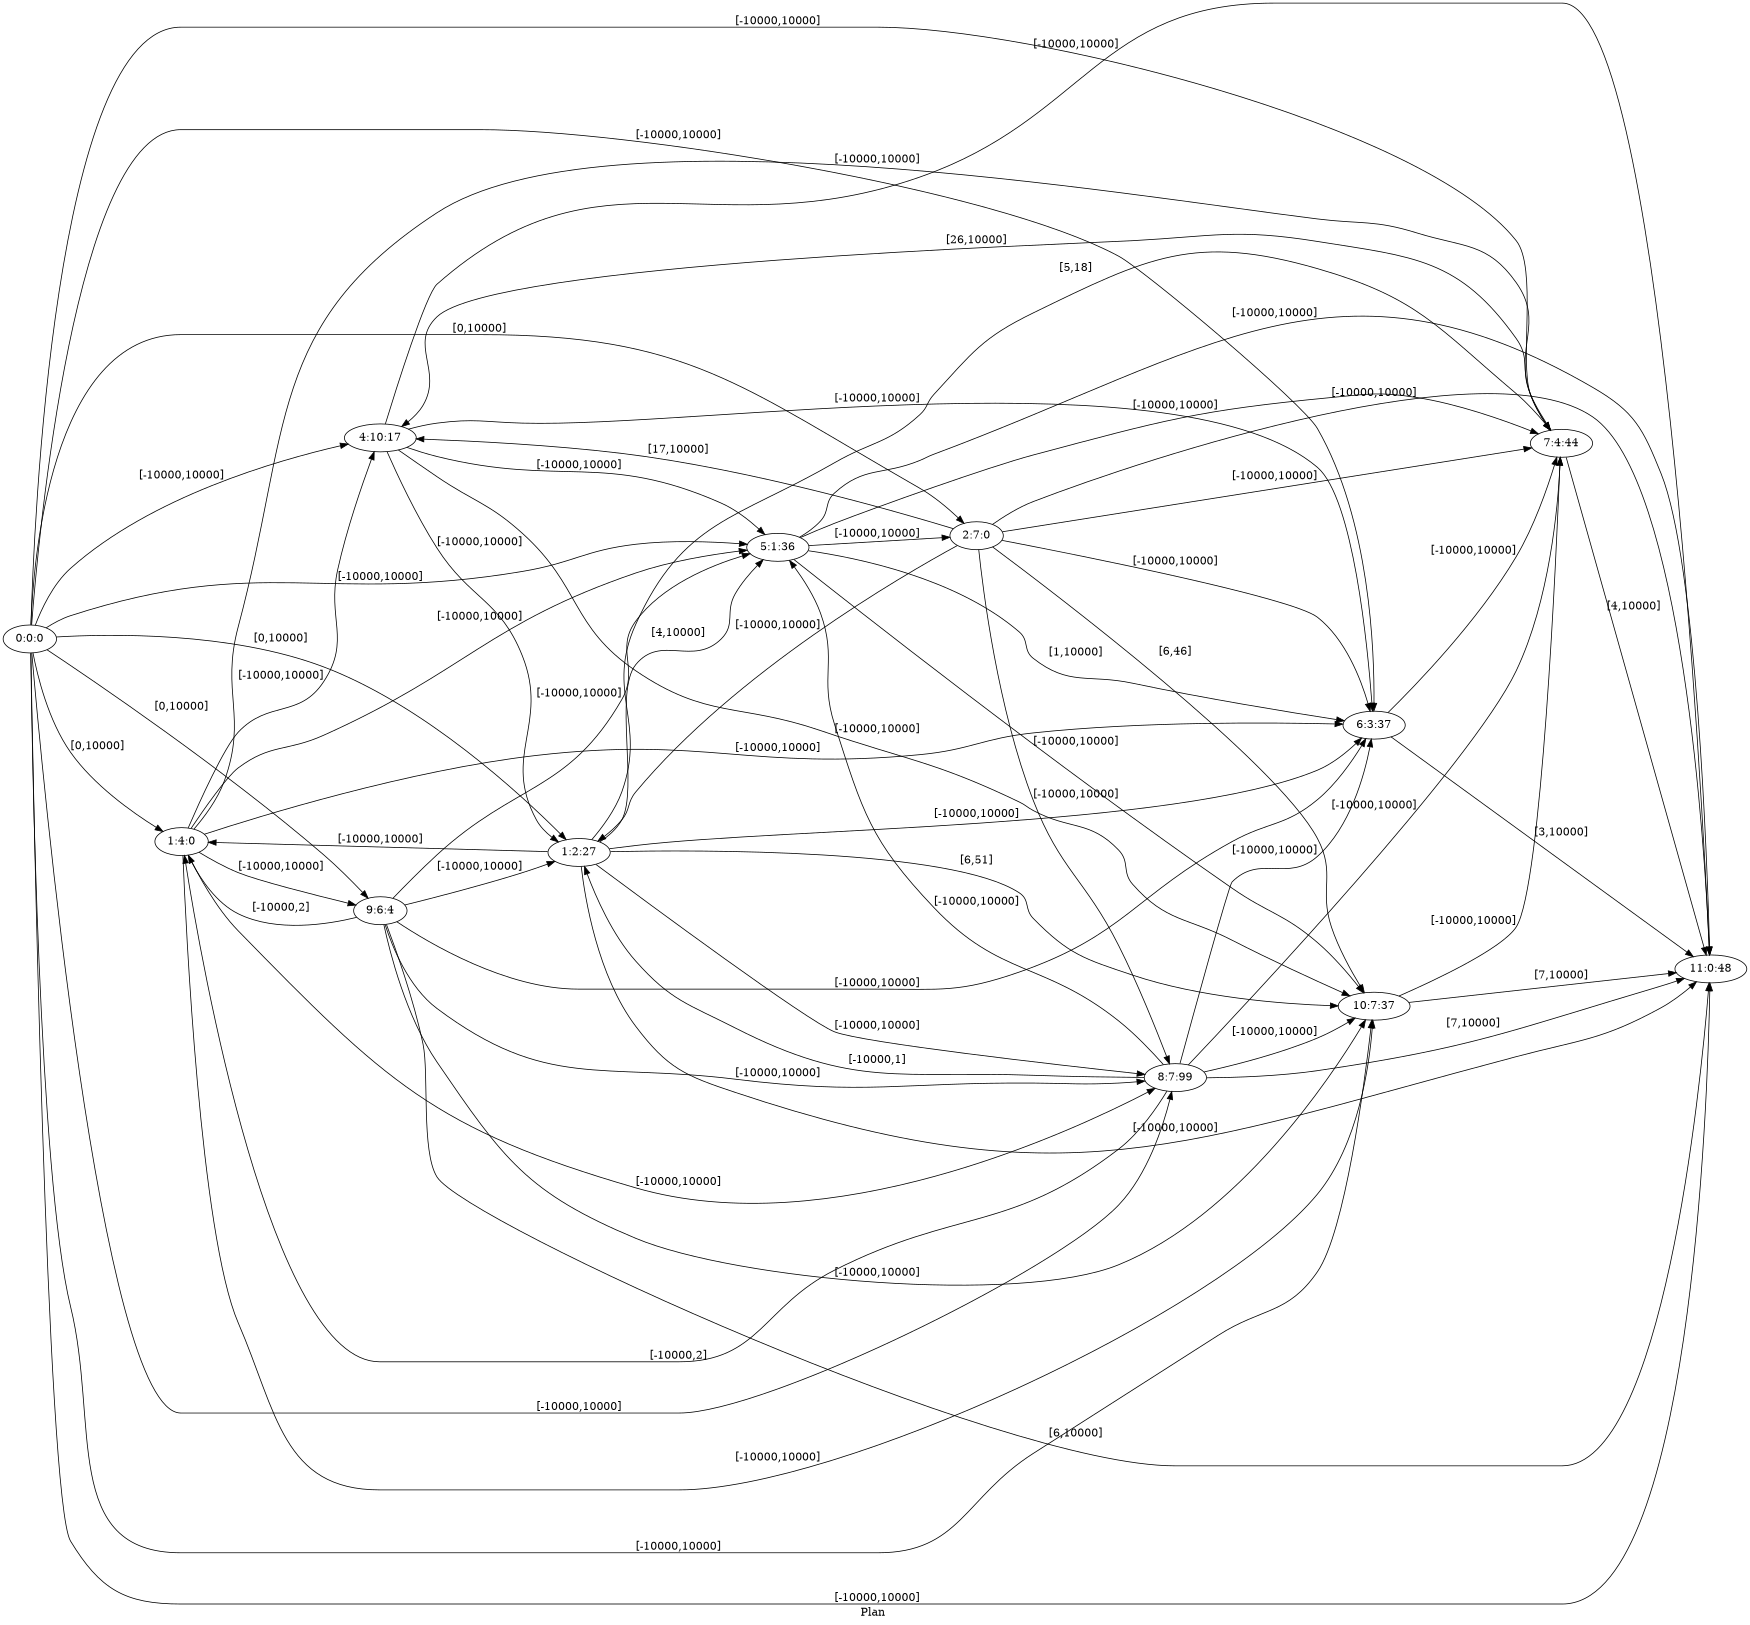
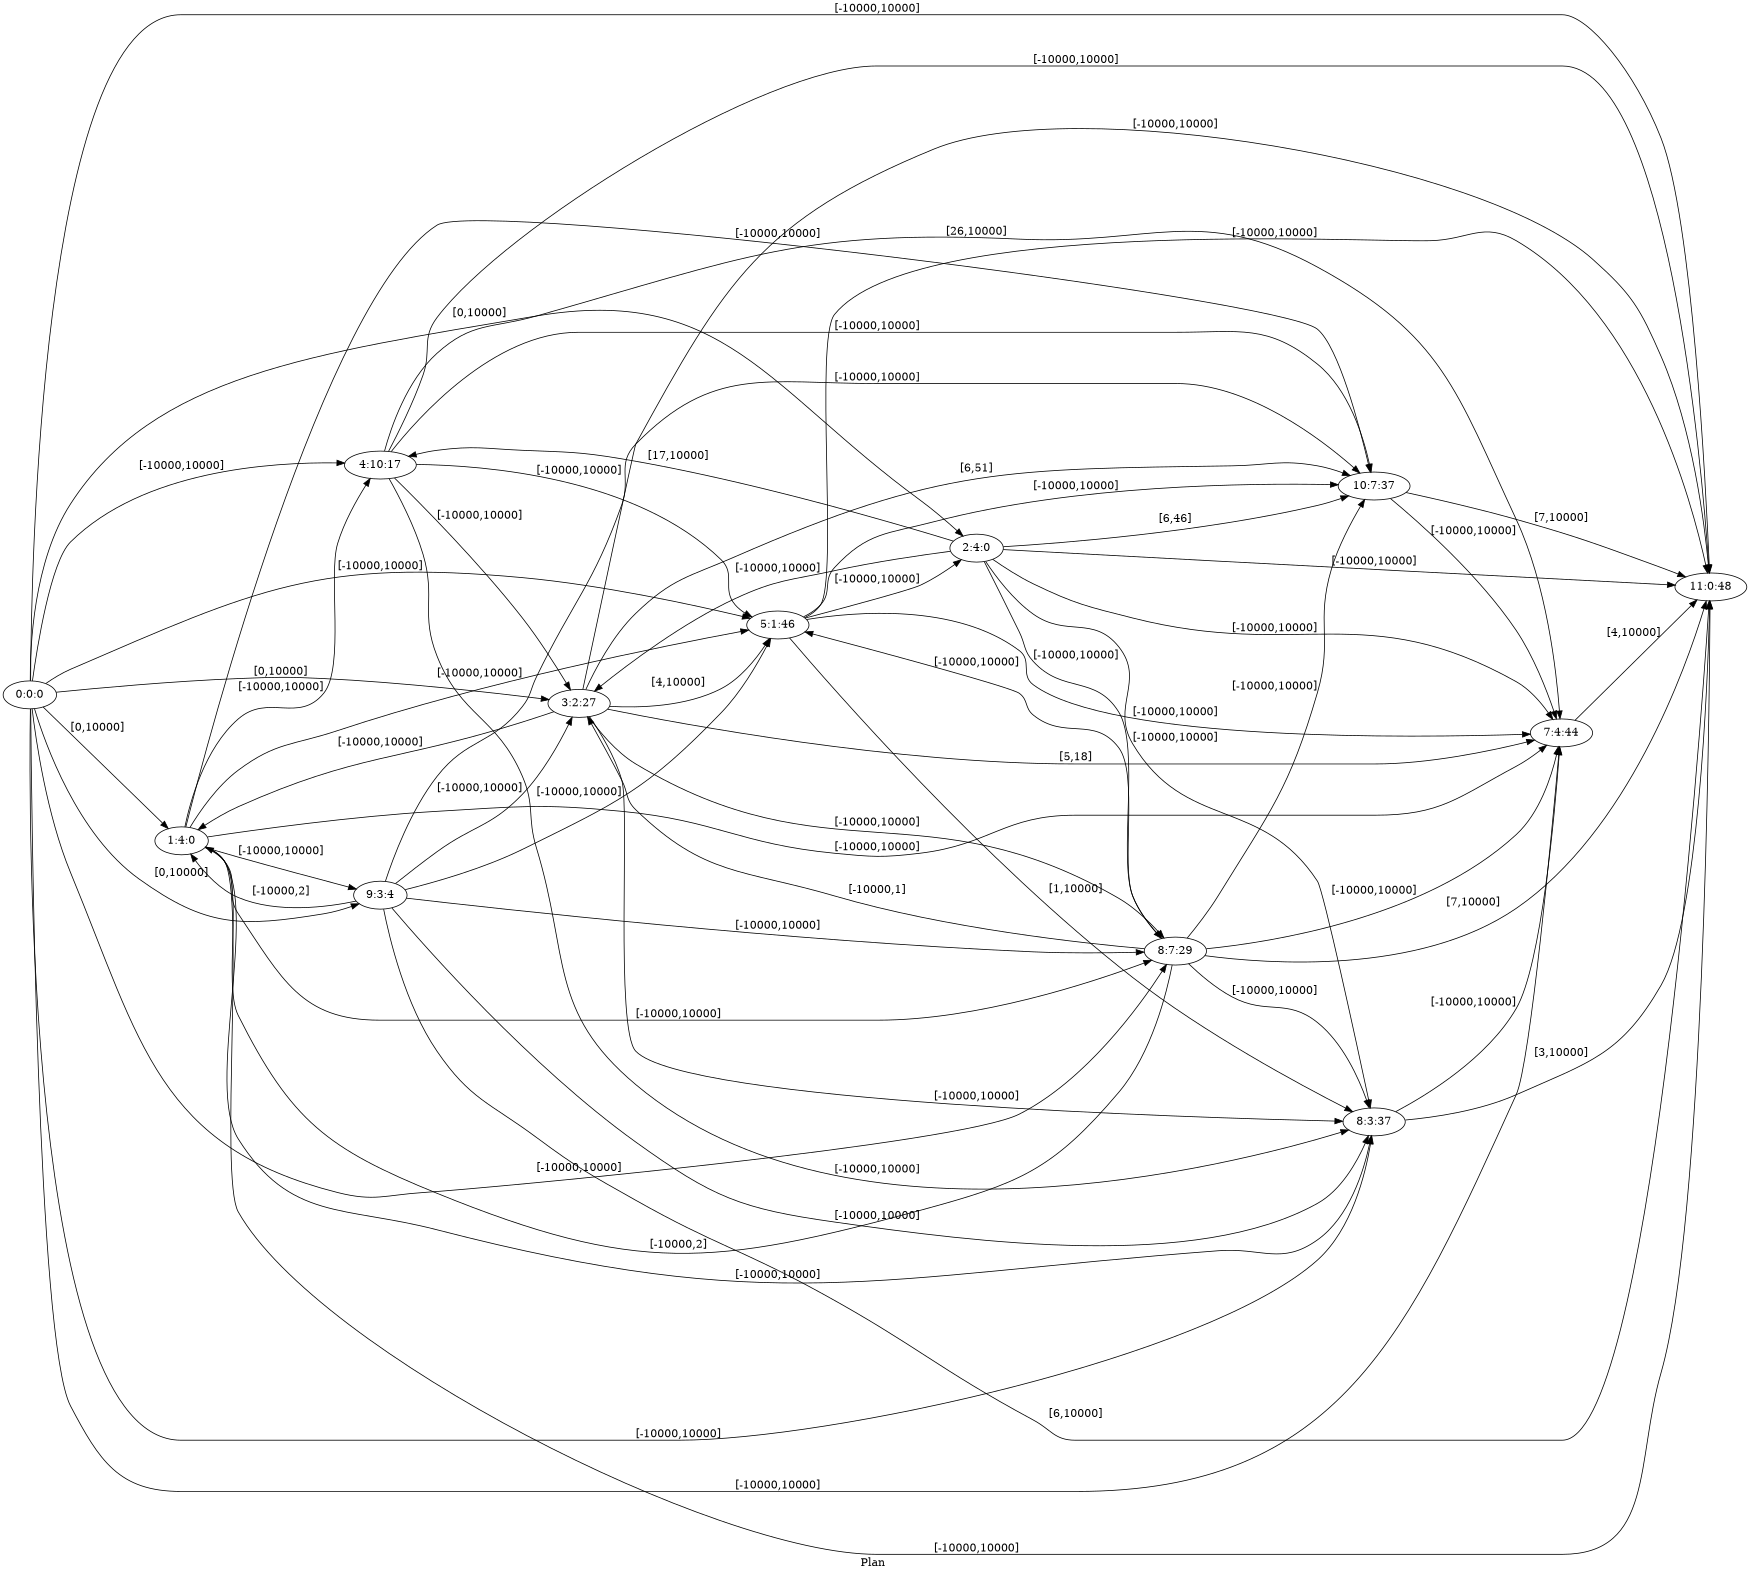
  digraph {
    fldt=0.510701
    label="Plan "
    nodesep=.45
    rankdir=LR
    "0:0:0"
    "1:4:0"
-   "2:7:0"
-   "3:2:27" [label="1:2:27"]
+   "2:7:0" [label="2:4:0"]
+   "3:2:27"
    "4:10:17"
-   "5:1:36"
-   "6:3:37"
+   "5:1:36" [label="5:1:46"]
+   "6:3:37" [label="8:3:37"]
    "7:4:44"
-   "8:7:29" [label="8:7:99"]
-   "9:6:4"
+   "8:7:29"
+   "9:6:4" [label="9:3:4"]
    "10:7:37"
    "11:0:48"
    "0:0:0" -> "1:4:0" [label="[0,10000]"]
    "0:0:0" -> "2:7:0" [label="[0,10000]"]
    "0:0:0" -> "3:2:27" [label="[0,10000]"]
    "0:0:0" -> "4:10:17" [label="[-10000,10000]"]
    "0:0:0" -> "5:1:36" [label="[-10000,10000]"]
    "0:0:0" -> "6:3:37" [label="[-10000,10000]"]
    "0:0:0" -> "7:4:44" [label="[-10000,10000]"]
    "0:0:0" -> "8:7:29" [label="[-10000,10000]"]
    "0:0:0" -> "9:6:4" [label="[0,10000]"]
-   "0:0:0" -> "10:7:37" [label="[-10000,10000]"]
    "0:0:0" -> "11:0:48" [label="[-10000,10000]"]
    "1:4:0" -> "4:10:17" [label="[-10000,10000]"]
    "1:4:0" -> "5:1:36" [label="[-10000,10000]"]
    "1:4:0" -> "6:3:37" [label="[-10000,10000]"]
    "1:4:0" -> "7:4:44" [label="[-10000,10000]"]
    "1:4:0" -> "8:7:29" [label="[-10000,10000]"]
    "1:4:0" -> "9:6:4" [label="[-10000,10000]"]
    "1:4:0" -> "10:7:37" [label="[-10000,10000]"]
+   "1:4:0" -> "11:0:48" [label="[-10000,10000]"]
    "2:7:0" -> "3:2:27" [label="[-10000,10000]"]
    "2:7:0" -> "4:10:17" [label="[17,10000]"]
    "2:7:0" -> "6:3:37" [label="[-10000,10000]"]
    "2:7:0" -> "7:4:44" [label="[-10000,10000]"]
    "2:7:0" -> "8:7:29" [label="[-10000,10000]"]
    "2:7:0" -> "10:7:37" [label="[6,46]"]
    "2:7:0" -> "11:0:48" [label="[-10000,10000]"]
    "3:2:27" -> "1:4:0" [label="[-10000,10000]"]
    "3:2:27" -> "5:1:36" [label="[4,10000]"]
    "3:2:27" -> "6:3:37" [label="[-10000,10000]"]
    "3:2:27" -> "7:4:44" [label="[5,18]"]
    "3:2:27" -> "8:7:29" [label="[-10000,10000]"]
    "3:2:27" -> "10:7:37" [label="[6,51]"]
    "3:2:27" -> "11:0:48" [label="[-10000,10000]"]
    "4:10:17" -> "3:2:27" [label="[-10000,10000]"]
    "4:10:17" -> "5:1:36" [label="[-10000,10000]"]
    "4:10:17" -> "6:3:37" [label="[-10000,10000]"]
-   "7:4:44" -> "4:10:17" [label="[26,10000]"]
+   "4:10:17" -> "7:4:44" [label="[26,10000]"]
    "4:10:17" -> "10:7:37" [label="[-10000,10000]"]
    "4:10:17" -> "11:0:48" [label="[-10000,10000]"]
    "5:1:36" -> "2:7:0" [label="[-10000,10000]"]
    "5:1:36" -> "6:3:37" [label="[1,10000]"]
    "5:1:36" -> "7:4:44" [label="[-10000,10000]"]
    "5:1:36" -> "10:7:37" [label="[-10000,10000]"]
    "5:1:36" -> "11:0:48" [label="[-10000,10000]"]
    "6:3:37" -> "7:4:44" [label="[-10000,10000]"]
    "6:3:37" -> "11:0:48" [label="[3,10000]"]
    "7:4:44" -> "11:0:48" [label="[4,10000]"]
    "8:7:29" -> "1:4:0" [label="[-10000,2]"]
    "8:7:29" -> "3:2:27" [label="[-10000,1]"]
    "8:7:29" -> "5:1:36" [label="[-10000,10000]"]
    "8:7:29" -> "6:3:37" [label="[-10000,10000]"]
    "8:7:29" -> "7:4:44" [label="[-10000,10000]"]
    "8:7:29" -> "10:7:37" [label="[-10000,10000]"]
    "8:7:29" -> "11:0:48" [label="[7,10000]"]
    "9:6:4" -> "1:4:0" [label="[-10000,2]"]
    "9:6:4" -> "3:2:27" [label="[-10000,10000]"]
    "9:6:4" -> "5:1:36" [label="[-10000,10000]"]
    "9:6:4" -> "6:3:37" [label="[-10000,10000]"]
    "9:6:4" -> "8:7:29" [label="[-10000,10000]"]
    "9:6:4" -> "10:7:37" [label="[-10000,10000]"]
    "9:6:4" -> "11:0:48" [label="[6,10000]"]
    "10:7:37" -> "7:4:44" [label="[-10000,10000]"]
    "10:7:37" -> "11:0:48" [label="[7,10000]"]
  }
